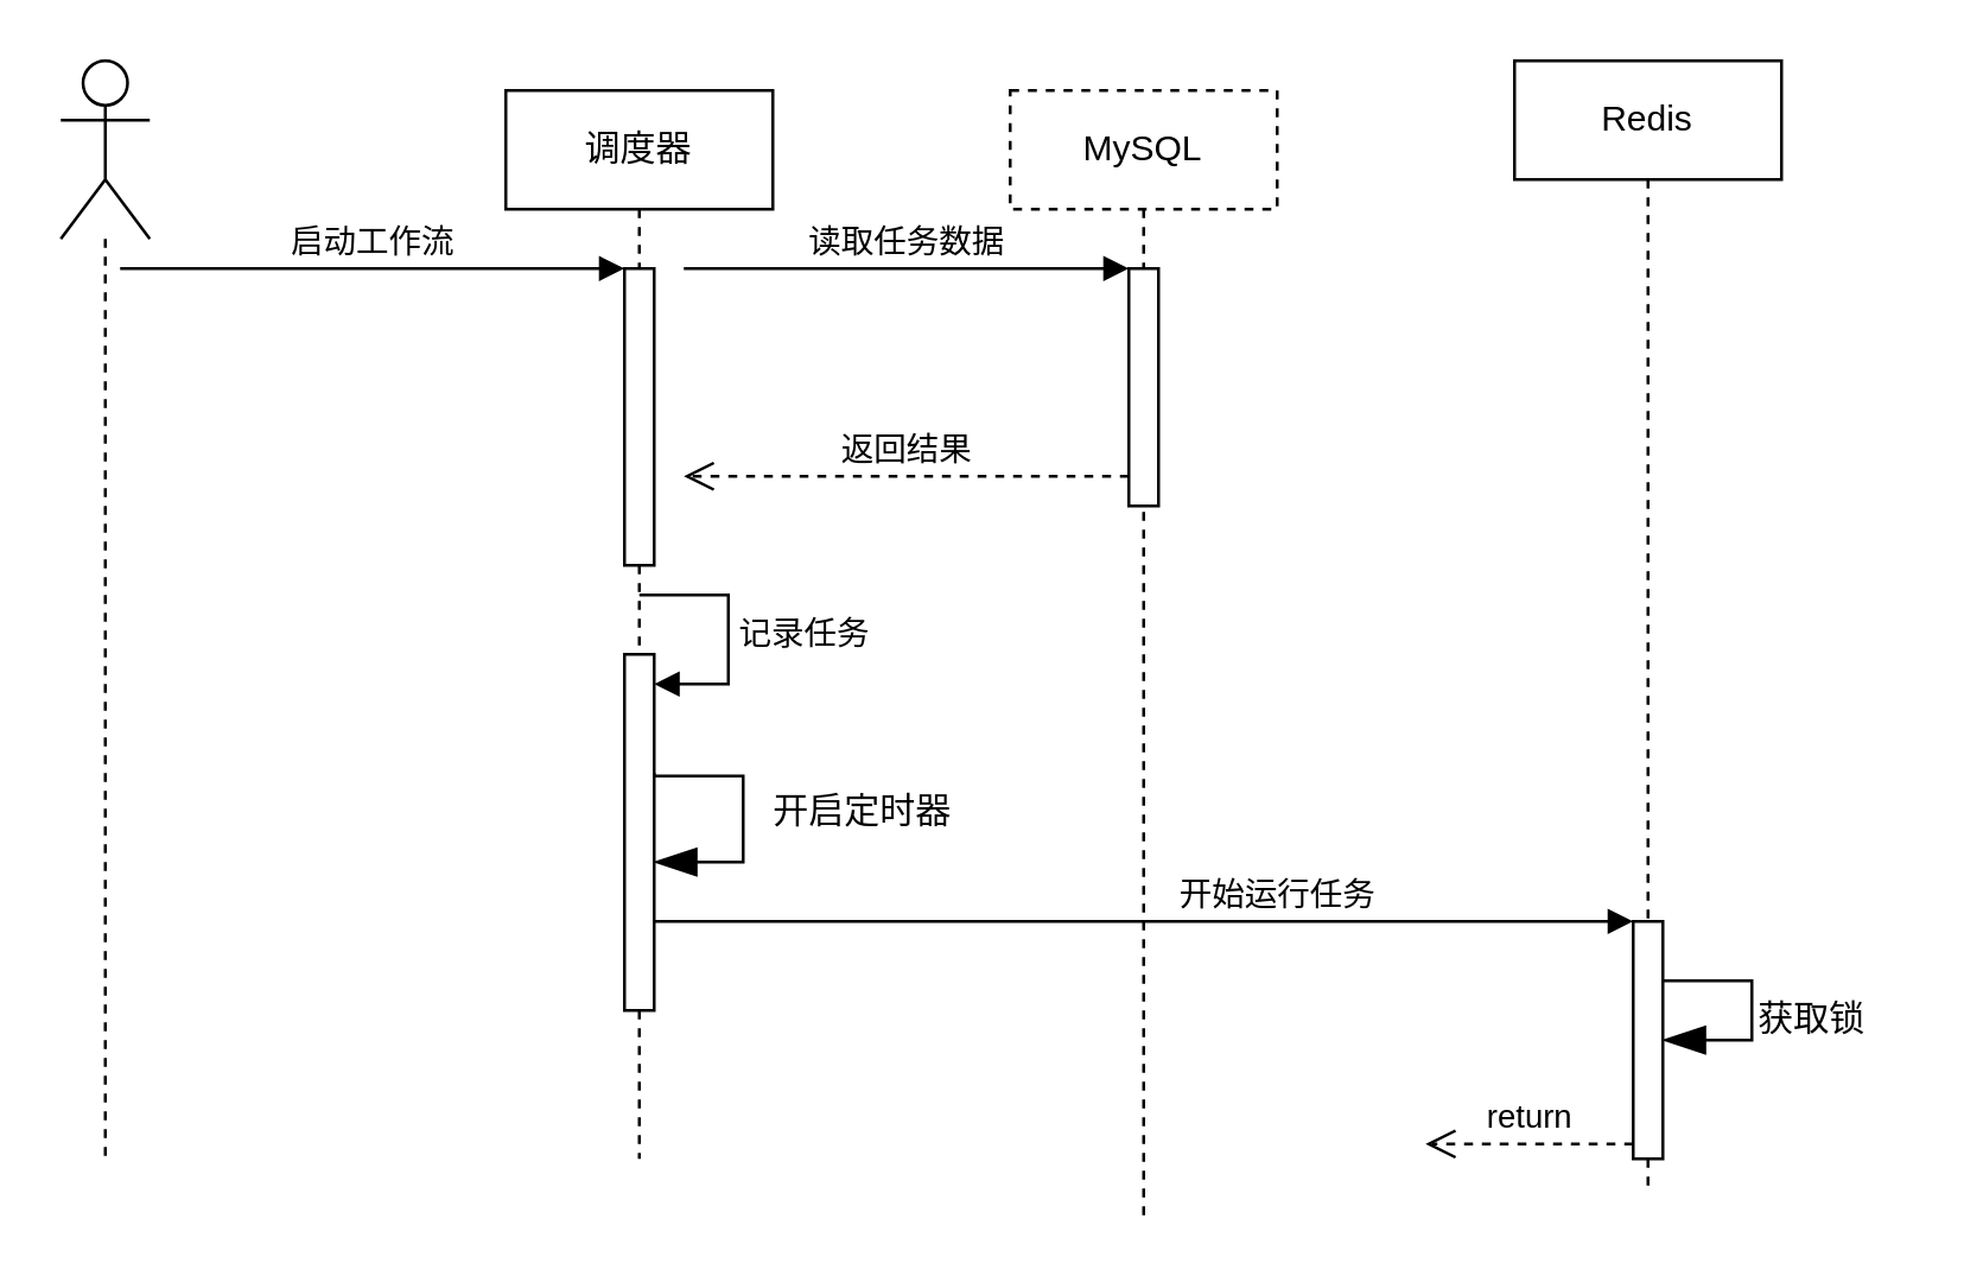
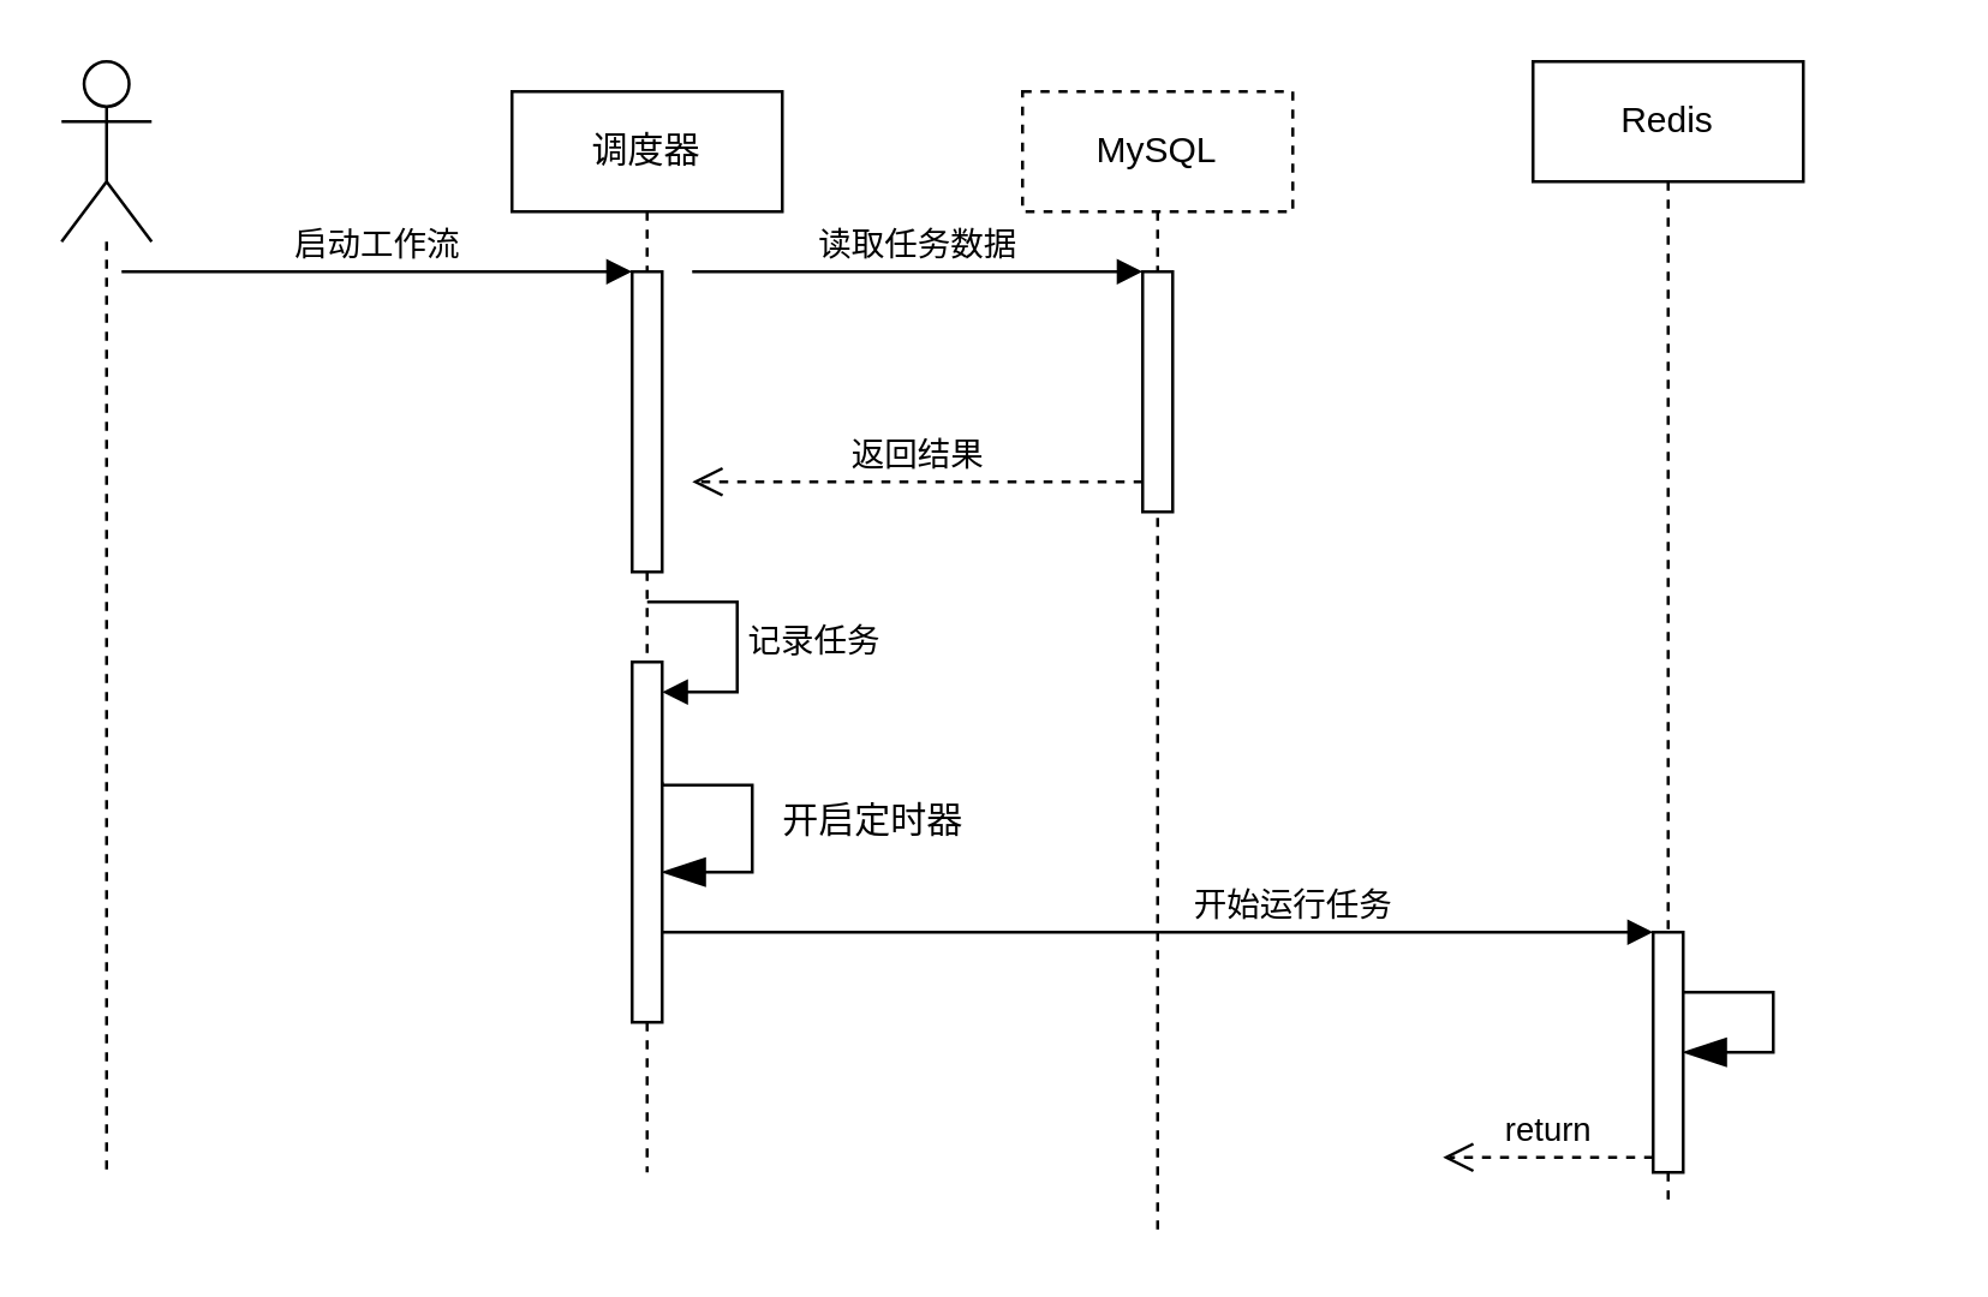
  <mxCell id="0" />
  <mxCell id="1" parent="0" />
  <mxCell id="2" style="edgeStyle=orthogonalEdgeStyle;rounded=0;orthogonalLoop=1;jettySize=auto;html=1;dashed=1;endArrow=none;endFill=0;" edge="1" parent="1" source="3"><mxGeometry relative="1" as="geometry"><mxPoint x="35" y="390" as="targetPoint" /></mxGeometry></mxCell>
  <mxCell id="3" value="" style="shape=umlActor;verticalLabelPosition=bottom;verticalAlign=top;html=1;outlineConnect=0;" vertex="1" parent="1"><mxGeometry x="20" y="20" width="30" height="60" as="geometry" /></mxCell>
  <mxCell id="4" style="edgeStyle=orthogonalEdgeStyle;rounded=0;orthogonalLoop=1;jettySize=auto;html=1;dashed=1;endArrow=none;endFill=0;" edge="1" parent="1" source="5"><mxGeometry relative="1" as="geometry"><mxPoint x="215" y="390" as="targetPoint" /></mxGeometry></mxCell>
  <mxCell id="5" value="调度器" style="rounded=0;whiteSpace=wrap;html=1;" vertex="1" parent="1"><mxGeometry x="170" y="30" width="90" height="40" as="geometry" /></mxCell>
  <mxCell id="6" style="edgeStyle=orthogonalEdgeStyle;rounded=0;orthogonalLoop=1;jettySize=auto;html=1;dashed=1;endArrow=none;endFill=0;" edge="1" parent="1" source="7"><mxGeometry relative="1" as="geometry"><mxPoint x="385" y="410" as="targetPoint" /></mxGeometry></mxCell>
  <mxCell id="7" value="MySQL" style="rounded=0;whiteSpace=wrap;html=1;dashed=1;" vertex="1" parent="1"><mxGeometry x="340" y="30" width="90" height="40" as="geometry" /></mxCell>
  <mxCell id="8" style="edgeStyle=orthogonalEdgeStyle;rounded=0;orthogonalLoop=1;jettySize=auto;html=1;endArrow=none;endFill=0;dashed=1;" edge="1" parent="1" source="9"><mxGeometry relative="1" as="geometry"><mxPoint x="555" y="400" as="targetPoint" /></mxGeometry></mxCell>
  <mxCell id="9" value="Redis" style="rounded=0;whiteSpace=wrap;html=1;" vertex="1" parent="1"><mxGeometry x="510" y="20" width="90" height="40" as="geometry" /></mxCell>
  <mxCell id="10" value="" style="html=1;points=[];perimeter=orthogonalPerimeter;outlineConnect=0;targetShapes=umlLifeline;portConstraint=eastwest;newEdgeStyle={&quot;edgeStyle&quot;:&quot;elbowEdgeStyle&quot;,&quot;elbow&quot;:&quot;vertical&quot;,&quot;curved&quot;:0,&quot;rounded&quot;:0};" vertex="1" parent="1"><mxGeometry x="210" y="90" width="10" height="100" as="geometry" /></mxCell>
  <mxCell id="11" value="启动工作流" style="html=1;verticalAlign=bottom;startArrow=none;endArrow=block;startSize=8;edgeStyle=elbowEdgeStyle;elbow=vertical;curved=0;rounded=0;startFill=0;" edge="1" target="10" parent="1"><mxGeometry relative="1" as="geometry"><mxPoint x="40" y="90" as="sourcePoint" /></mxGeometry></mxCell>
  <mxCell id="12" value="" style="html=1;points=[];perimeter=orthogonalPerimeter;outlineConnect=0;targetShapes=umlLifeline;portConstraint=eastwest;newEdgeStyle={&quot;edgeStyle&quot;:&quot;elbowEdgeStyle&quot;,&quot;elbow&quot;:&quot;vertical&quot;,&quot;curved&quot;:0,&quot;rounded&quot;:0};" vertex="1" parent="1"><mxGeometry x="380" y="90" width="10" height="80" as="geometry" /></mxCell>
  <mxCell id="13" value="读取任务数据" style="html=1;verticalAlign=bottom;endArrow=block;edgeStyle=elbowEdgeStyle;elbow=vertical;curved=0;rounded=0;" edge="1" target="12" parent="1"><mxGeometry relative="1" as="geometry"><mxPoint x="230" y="90" as="sourcePoint" /><mxPoint as="offset" /></mxGeometry></mxCell>
  <mxCell id="14" value="返回结果" style="html=1;verticalAlign=bottom;endArrow=open;dashed=1;endSize=8;edgeStyle=elbowEdgeStyle;elbow=vertical;curved=0;rounded=0;" edge="1" source="12" parent="1"><mxGeometry relative="1" as="geometry"><mxPoint x="230" y="160" as="targetPoint" /></mxGeometry></mxCell>
  <mxCell id="15" value="" style="html=1;points=[];perimeter=orthogonalPerimeter;outlineConnect=0;targetShapes=umlLifeline;portConstraint=eastwest;newEdgeStyle={&quot;edgeStyle&quot;:&quot;elbowEdgeStyle&quot;,&quot;elbow&quot;:&quot;vertical&quot;,&quot;curved&quot;:0,&quot;rounded&quot;:0};" vertex="1" parent="1"><mxGeometry x="210" y="220" width="10" height="120" as="geometry" /></mxCell>
  <mxCell id="16" value="记录任务" style="html=1;align=left;spacingLeft=2;endArrow=block;rounded=0;edgeStyle=orthogonalEdgeStyle;curved=0;rounded=0;" edge="1" target="15" parent="1"><mxGeometry x="0.008" relative="1" as="geometry"><mxPoint x="215" y="200" as="sourcePoint" /><Array as="points"><mxPoint x="245" y="230" /></Array><mxPoint as="offset" /></mxGeometry></mxCell>
  <mxCell id="17" value="" style="endArrow=blockThin;endFill=1;endSize=12;html=1;rounded=0;edgeStyle=orthogonalEdgeStyle;" edge="1" parent="1" target="15"><mxGeometry width="160" relative="1" as="geometry"><mxPoint x="220" y="260" as="sourcePoint" /><mxPoint x="380" y="270" as="targetPoint" /><Array as="points"><mxPoint x="220" y="261" /><mxPoint x="250" y="261" /><mxPoint x="250" y="290" /></Array></mxGeometry></mxCell>
  <mxCell id="18" value="开启定时器" style="text;html=1;align=center;verticalAlign=middle;resizable=0;points=[];autosize=1;strokeColor=none;fillColor=none;" vertex="1" parent="1"><mxGeometry x="250" y="258" width="80" height="30" as="geometry" /></mxCell>
  <mxCell id="19" value="" style="html=1;points=[];perimeter=orthogonalPerimeter;outlineConnect=0;targetShapes=umlLifeline;portConstraint=eastwest;newEdgeStyle={&quot;edgeStyle&quot;:&quot;elbowEdgeStyle&quot;,&quot;elbow&quot;:&quot;vertical&quot;,&quot;curved&quot;:0,&quot;rounded&quot;:0};" vertex="1" parent="1"><mxGeometry x="550" y="310" width="10" height="80" as="geometry" /></mxCell>
  <mxCell id="20" value="开始运行任务" style="html=1;verticalAlign=bottom;endArrow=block;edgeStyle=elbowEdgeStyle;elbow=vertical;curved=0;rounded=0;" edge="1" target="19" parent="1"><mxGeometry x="0.593" relative="1" as="geometry"><mxPoint x="480" y="310" as="sourcePoint" /><Array as="points"><mxPoint x="220" y="310" /></Array><mxPoint as="offset" /></mxGeometry></mxCell>
  <mxCell id="21" value="return" style="html=1;verticalAlign=bottom;endArrow=open;dashed=1;endSize=8;edgeStyle=elbowEdgeStyle;elbow=vertical;curved=0;rounded=0;" edge="1" source="19" parent="1"><mxGeometry relative="1" as="geometry"><mxPoint x="480" y="385" as="targetPoint" /></mxGeometry></mxCell>
  <mxCell id="22" value="" style="endArrow=blockThin;endFill=1;endSize=12;html=1;rounded=0;edgeStyle=orthogonalEdgeStyle;" edge="1" parent="1" target="19"><mxGeometry width="160" relative="1" as="geometry"><mxPoint x="560" y="330" as="sourcePoint" /><mxPoint x="610" y="370" as="targetPoint" /><Array as="points"><mxPoint x="590" y="330" /><mxPoint x="590" y="350" /></Array></mxGeometry></mxCell>
- <mxCell id="23" value="获取锁" style="text;html=1;align=center;verticalAlign=middle;resizable=0;points=[];autosize=1;strokeColor=none;fillColor=none;" vertex="1" parent="1"><mxGeometry x="580" y="328" width="60" height="30" as="geometry" /></mxCell>
